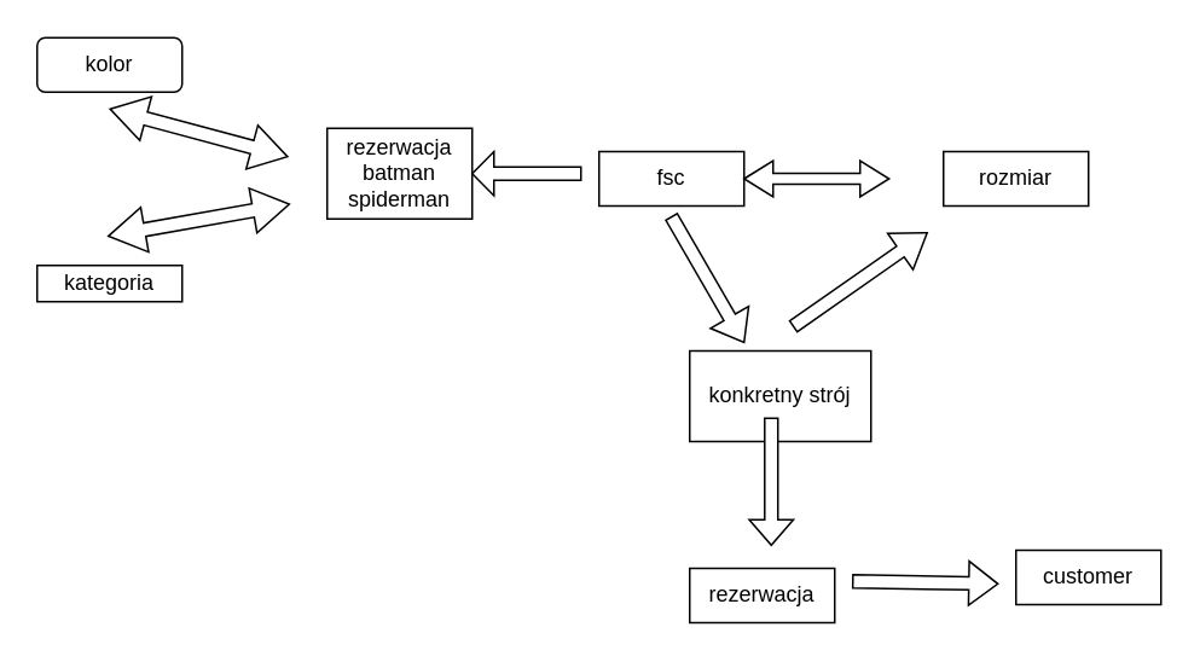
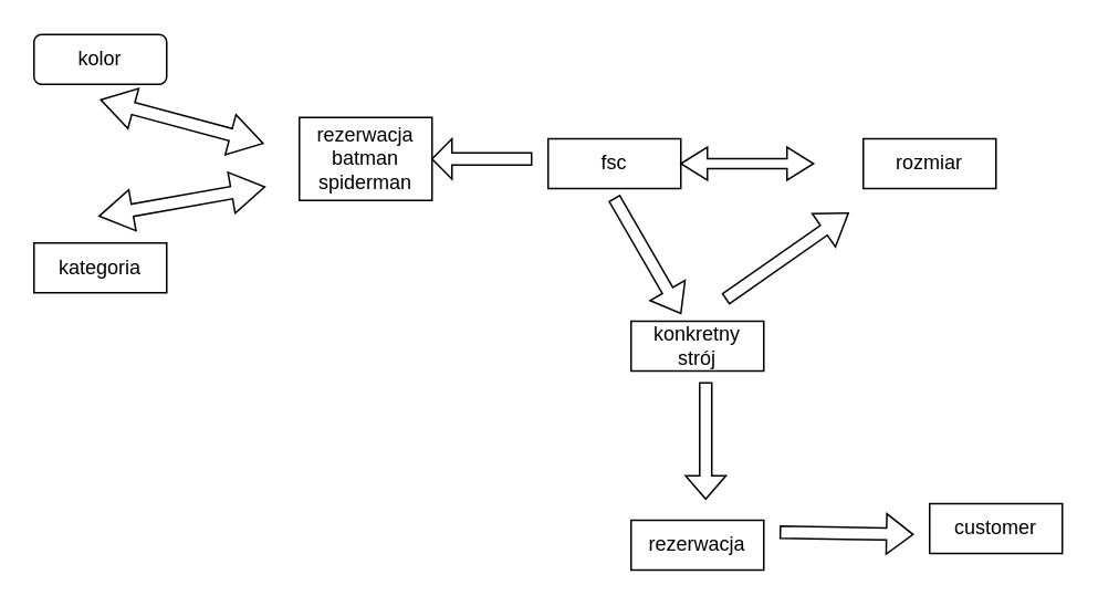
  <mxCell id="0" />
  <mxCell id="1" parent="0" />
  <mxCell id="2" value="fsc" style="rounded=0;whiteSpace=wrap;html=1;" vertex="1" parent="1"><mxGeometry x="330" y="83" width="80" height="30" as="geometry" /></mxCell>
  <mxCell id="3" value="rozmiar" style="rounded=0;whiteSpace=wrap;html=1;" vertex="1" parent="1"><mxGeometry x="520" y="83" width="80" height="30" as="geometry" /></mxCell>
- <mxCell id="4" value="kategoria" style="rounded=0;whiteSpace=wrap;html=1;" vertex="1" parent="1"><mxGeometry x="20" y="145.83" width="80" height="20" as="geometry" /></mxCell>
+ <mxCell id="4" value="kategoria" style="rounded=0;whiteSpace=wrap;html=1;" vertex="1" parent="1"><mxGeometry x="20" y="145.83" width="80" height="30" as="geometry" /></mxCell>
  <mxCell id="5" value="kolor" style="whiteSpace=wrap;html=1;rounded=1;" vertex="1" parent="1"><mxGeometry x="20" y="20.16" width="80" height="30" as="geometry" /></mxCell>
  <mxCell id="6" value="customer" style="rounded=0;whiteSpace=wrap;html=1;" vertex="1" parent="1"><mxGeometry x="560" y="303" width="80" height="30" as="geometry" /></mxCell>
  <mxCell id="7" value="rezerwacja" style="rounded=0;whiteSpace=wrap;html=1;" vertex="1" parent="1"><mxGeometry x="380" y="313" width="80" height="30" as="geometry" /></mxCell>
- <mxCell id="8" value="konkretny strój" style="rounded=0;whiteSpace=wrap;html=1;" vertex="1" parent="1"><mxGeometry x="380" y="193" width="100" height="50" as="geometry" /></mxCell>
+ <mxCell id="8" value="konkretny strój" style="rounded=0;whiteSpace=wrap;html=1;" vertex="1" parent="1"><mxGeometry x="380" y="193" width="80" height="30" as="geometry" /></mxCell>
  <mxCell id="9" value="" style="shape=singleArrow;whiteSpace=wrap;html=1;rotation=60;" vertex="1" parent="1"><mxGeometry x="350" y="141.51" width="80" height="24.33" as="geometry" /></mxCell>
  <mxCell id="10" value="" style="shape=singleArrow;whiteSpace=wrap;html=1;rotation=1;" vertex="1" parent="1"><mxGeometry x="470" y="308.67" width="80" height="24.33" as="geometry" /></mxCell>
  <mxCell id="11" value="" style="shape=doubleArrow;whiteSpace=wrap;html=1;rotation=-10;" vertex="1" parent="1"><mxGeometry x="58.59" y="108.31" width="101.25" height="25" as="geometry" /></mxCell>
  <mxCell id="12" value="" style="shape=doubleArrow;whiteSpace=wrap;html=1;rotation=15;" vertex="1" parent="1"><mxGeometry x="58.59" y="60.16" width="101.25" height="25" as="geometry" /></mxCell>
  <mxCell id="13" value="" style="shape=doubleArrow;whiteSpace=wrap;html=1;" vertex="1" parent="1"><mxGeometry x="410" y="88" width="80" height="20" as="geometry" /></mxCell>
  <mxCell id="14" value="" style="shape=singleArrow;whiteSpace=wrap;html=1;rotation=-35;" vertex="1" parent="1"><mxGeometry x="429.1" y="141.47" width="90" height="24.33" as="geometry" /></mxCell>
  <mxCell id="15" value="rezerwacja&lt;br&gt;batman&lt;br&gt;spiderman" style="rounded=0;whiteSpace=wrap;html=1;" vertex="1" parent="1"><mxGeometry x="180" y="70.16" width="80" height="50" as="geometry" /></mxCell>
  <mxCell id="16" value="" style="shape=singleArrow;whiteSpace=wrap;html=1;rotation=-180;" vertex="1" parent="1"><mxGeometry x="260" y="83" width="60" height="24.33" as="geometry" /></mxCell>
  <mxCell id="17" value="" style="shape=singleArrow;whiteSpace=wrap;html=1;rotation=90;" vertex="1" parent="1"><mxGeometry x="390" y="253" width="70" height="24.33" as="geometry" /></mxCell>
